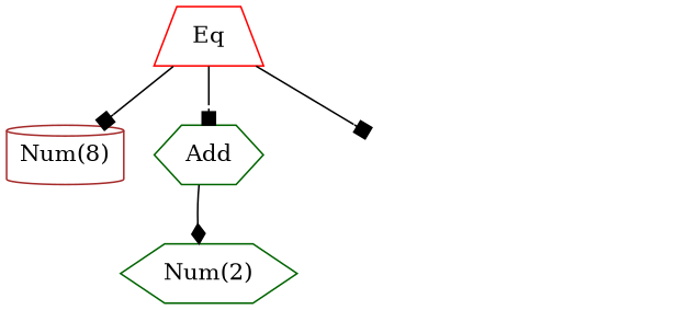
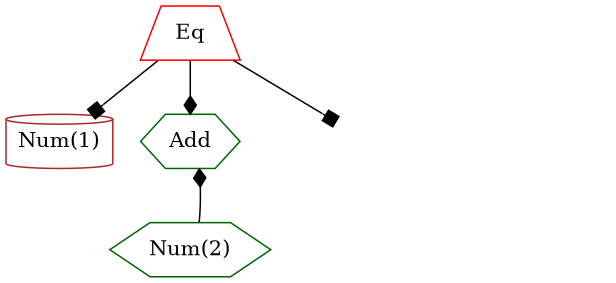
  digraph {
-   n1 [color=brown label="Num(8)" shape=cylinder]
+   n1 [color=brown label="Num(1)" shape=cylinder]
    n2 [color=darkgreen label="Num(2)" shape=hexagon]
    n3 [color=darkgreen label=Add shape=hexagon]
    n4 [label="Num(3)" style=invis]
    n5 [label="Num(-1)" style=invis]
    n6 [label=Sub style=invis]
    n7 [color=red label=Eq shape=trapezium]
-   n3 -> n2 [arrowhead=diamond]
+   n2 -> n3 [arrowhead=diamond]
    n6 -> n4 [style=invis]
    n6 -> n5 [style=invis]
    n7 -> n1 [arrowhead=box]
-   n7 -> n3 [arrowhead=box]
+   n7 -> n3 [arrowhead=diamond]
    n7 -> n6 [arrowhead=box]
  }
